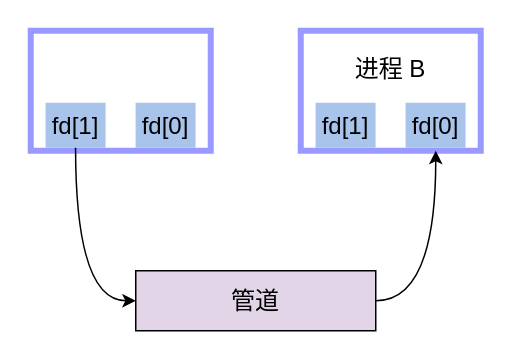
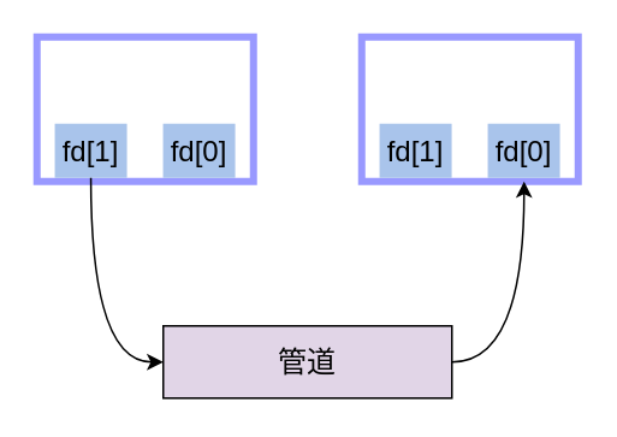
  <mxCell id="0" />
  <mxCell id="1" parent="0" />
  <mxCell id="2" value="" style="group" vertex="1" connectable="0" parent="1"><mxGeometry x="200" y="20" width="120" height="80" as="geometry" /></mxCell>
  <mxCell id="3" value="" style="rounded=0;whiteSpace=wrap;html=1;strokeWidth=4;strokeColor=#9999FF;fontSize=18;" vertex="1" parent="2"><mxGeometry width="120" height="80" as="geometry" /></mxCell>
- <mxCell id="4" value="进程 B" style="text;html=1;strokeColor=none;fillColor=none;align=center;verticalAlign=middle;whiteSpace=wrap;rounded=0;fontSize=16;" vertex="1" parent="2"><mxGeometry x="29.88" y="10" width="60" height="30" as="geometry" /></mxCell>
  <mxCell id="5" value="fd[1]" style="rounded=0;whiteSpace=wrap;html=1;strokeColor=none;strokeWidth=1;fontSize=16;fillColor=#A9C4EB;" vertex="1" parent="2"><mxGeometry x="9.88" y="48" width="40" height="30" as="geometry" /></mxCell>
  <mxCell id="6" value="fd[0]" style="rounded=0;whiteSpace=wrap;html=1;strokeColor=none;strokeWidth=1;fontSize=16;fillColor=#A9C4EB;" vertex="1" parent="2"><mxGeometry x="69.88" y="48" width="40" height="30" as="geometry" /></mxCell>
  <mxCell id="7" value="" style="group" vertex="1" connectable="0" parent="1"><mxGeometry x="20" y="20" width="120" height="80" as="geometry" /></mxCell>
  <mxCell id="8" value="" style="rounded=0;whiteSpace=wrap;html=1;strokeWidth=4;strokeColor=#9999FF;fontSize=18;" vertex="1" parent="7"><mxGeometry width="120" height="80" as="geometry" /></mxCell>
  <mxCell id="9" value="fd[1]" style="rounded=0;whiteSpace=wrap;html=1;strokeColor=none;strokeWidth=1;fontSize=16;fillColor=#A9C4EB;" vertex="1" parent="7"><mxGeometry x="9.88" y="48" width="40" height="30" as="geometry" /></mxCell>
  <mxCell id="10" value="fd[0]" style="rounded=0;whiteSpace=wrap;html=1;strokeColor=none;strokeWidth=1;fontSize=16;fillColor=#A9C4EB;" vertex="1" parent="7"><mxGeometry x="69.88" y="48" width="40" height="30" as="geometry" /></mxCell>
  <mxCell id="11" style="edgeStyle=orthogonalEdgeStyle;curved=1;rounded=0;orthogonalLoop=1;jettySize=auto;html=1;exitX=1;exitY=0.5;exitDx=0;exitDy=0;entryX=0.75;entryY=1;entryDx=0;entryDy=0;elbow=vertical;" edge="1" parent="1" source="12" target="3"><mxGeometry relative="1" as="geometry" /></mxCell>
  <mxCell id="12" value="管道" style="rounded=0;whiteSpace=wrap;html=1;fontSize=16;fillColor=#e1d5e7;" vertex="1" parent="1"><mxGeometry x="90" y="180" width="160" height="40" as="geometry" /></mxCell>
  <mxCell id="13" style="edgeStyle=orthogonalEdgeStyle;curved=1;rounded=0;orthogonalLoop=1;jettySize=auto;html=1;exitX=0.5;exitY=1;exitDx=0;exitDy=0;entryX=0;entryY=0.5;entryDx=0;entryDy=0;elbow=vertical;" edge="1" parent="1" source="9" target="12"><mxGeometry relative="1" as="geometry" /></mxCell>
